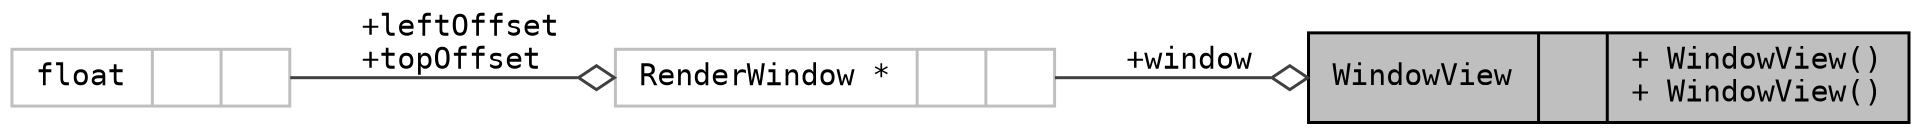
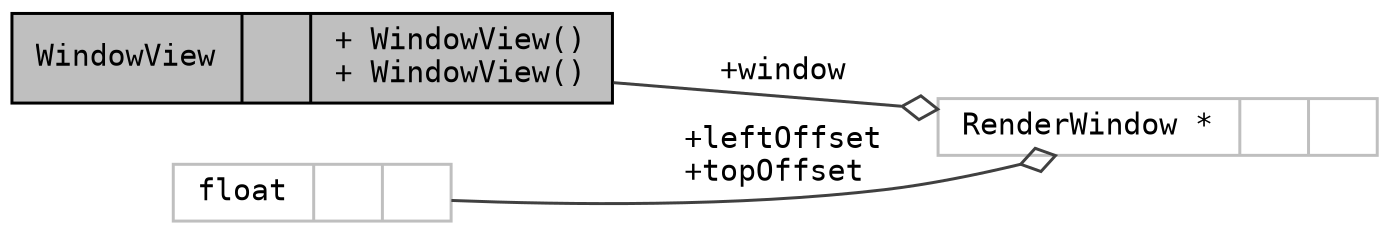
  digraph {
    fontname="DejaVu Sans Mono"
    rankdir=LR
    node [color=grey75 fontname="DejaVu Sans Mono" fontsize=10 shape=record]
    edge [arrowhead=odiamond color=grey25 fontname="DejaVu Sans Mono" fontsize=10 labelfontname=Helvetica labelfontsize=10 style=solid]
    n1 [color=black fillcolor=grey75 fontcolor=black height=0.2 label="{WindowView\n||+ WindowView()\l+ WindowView()\l}" style=filled width=0.4]
    n2 [height=0.2 label="{RenderWindow *\n||}" width=0.4]
    n3 [height=0.2 label="{float\n||}" width=0.4]
-   n2 -> n1 [label=" +window"]
+   n1 -> n2 [label=" +window"]
    n3 -> n2 [label=" +leftOffset\n+topOffset"]
  }
